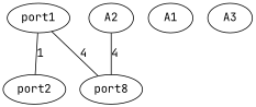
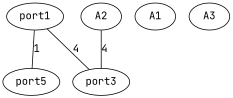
  graph {
    fontname="JetBrains Mono"
    node [fontname="JetBrains Mono"]
    edge [fontname="JetBrains Mono"]
    port1
-   port2
-   port3 [label=port8]
+   port2 [label=port5]
+   port3
    n4 [abbreviation=a1 label=A1]
    n5 [abbreviation=a2 label=A2]
    n6 [abbreviation=a3 label=A3]
    port1 -- port2 [distance=1 label=1]
    port1 -- port3 [distance=2 label=4]
    n5 -- port3 [distance=5 label=4]
  }
